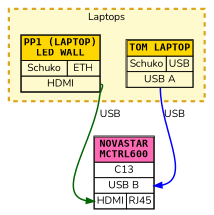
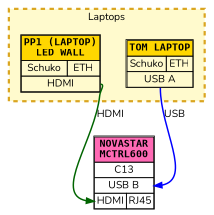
  digraph {
    fontname=Nunito
    rankdir=TB
    node [fontname=Nunito shape=plaintext]
    edge [fontname=Nunito penwidth=2]
-   n1 [label=<             <table border="1" cellborder="1" cellspacing="0">             <tr><td bgcolor="#FFD700" colspan="2"><font face="monospace"><b>TOM LAPTOP</b></font></td></tr>             <tr><td>Schuko</td><td>USB</td></tr>             <tr><td port="usb_a" colspan="2">USB A</td></tr>             </table>             >]
+   n1 [label=<             <table border="1" cellborder="1" cellspacing="0">             <tr><td bgcolor="#FFD700" colspan="2"><font face="monospace"><b>TOM LAPTOP</b></font></td></tr>             <tr><td>Schuko</td><td>ETH</td></tr>             <tr><td port="usb_a" colspan="2">USB A</td></tr>             </table>             >]
    n2 [label=<             <table border="1" cellborder="1" cellspacing="0">             <tr><td bgcolor="#FFD700" colspan="2"><font face="monospace"><b>PP1 (LAPTOP)<br/>LED WALL</b></font></td></tr>             <tr><td>Schuko</td><td>ETH</td></tr>             <tr><td port="hdmi" colspan="2">HDMI</td></tr>             </table>             >]
    n3 [label=<         <table border="1" cellborder="1" cellspacing="0">         <tr><td bgcolor="#FF69B4" colspan="2"><font face="monospace"><b>NOVASTAR<br/>MCTRL600</b></font></td></tr>         <tr><td port="c13" colspan="2">C13</td></tr>         <tr><td port="usb_b" colspan="2">USB B</td></tr>         <tr><td port="hdmi">HDMI</td><td port="rj45">RJ45</td></tr>         </table>         >]
    subgraph cluster_1 {
      color="#DAA520"
      fillcolor="#FFFACD"
      fontsize=14
      label=Laptops
      penwidth=3
      style="dashed,filled"
      n1
      n2
    }
    n1 -> n3 [color=blue headport=usb_b label=USB tailport=usb_a]
-   n2 -> n3 [color=darkgreen headport=hdmi label=USB tailport=hdmi]
+   n2 -> n3 [color=darkgreen headport=hdmi label=HDMI tailport=hdmi]
  }
